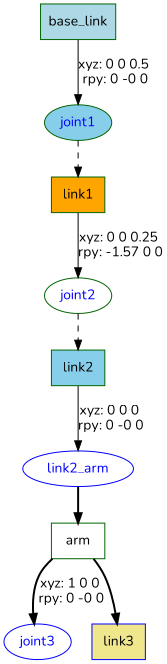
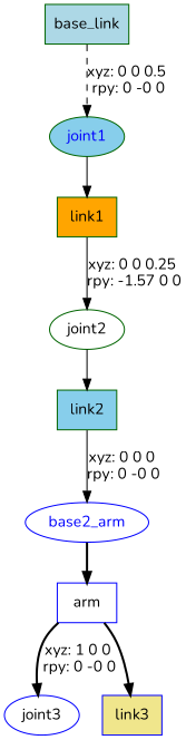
  digraph {
    fontname=Nunito
    node [color=darkgreen fillcolor=white fontname=Nunito shape=box style=filled]
    edge [fontname=Nunito style=solid]
    n1 [fillcolor=lightblue label=base_link]
    joint1 [fillcolor=skyblue fontcolor=blue shape=ellipse]
    n3 [fillcolor=orange label=link1]
-   joint2 [fontcolor=blue shape=ellipse]
+   joint2 [fontcolor=black shape=ellipse]
    n5 [fillcolor=skyblue label=link2]
-   link2_arm [color=blue fontcolor=blue shape=ellipse]
-   n7 [label=arm]
-   joint3 [color=blue fontcolor=blue shape=ellipse]
+   link2_arm [color=blue fontcolor=blue shape=ellipse label=base2_arm]
+   n7 [color=blue label=arm]
+   joint3 [color=blue fontcolor=black shape=ellipse]
    n9 [color=blue fillcolor=khaki label=link3]
-   n1 -> joint1 [label="xyz: 0 0 0.5 \nrpy: 0 -0 0"]
-   joint1 -> n3 [style=dashed]
+   n1 -> joint1 [label="xyz: 0 0 0.5 \nrpy: 0 -0 0" style=dashed]
+   joint1 -> n3
    n3 -> joint2 [label="xyz: 0 0 0.25 \nrpy: -1.57 0 0"]
-   joint2 -> n5 [style=dashed]
+   joint2 -> n5
    n5 -> link2_arm [label="xyz: 0 0 0 \nrpy: 0 -0 0"]
    link2_arm -> n7 [style=bold]
    n7 -> joint3 [label="xyz: 1 0 0 \nrpy: 0 -0 0" style=bold]
    n7 -> n9 [style=bold]
  }
